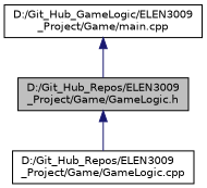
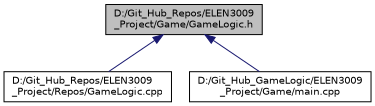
  digraph {
    node [color=black fillcolor=white fontname=Helvetica fontsize=10 shape=record style=filled]
    edge [color=midnightblue dir=back fontname=Helvetica fontsize=10 labelfontname=Helvetica labelfontsize=10 style=solid]
    n1 [fillcolor=grey75 fontcolor=black height=0.2 label="D:/Git_Hub_Repos/ELEN3009\l_Project/Game/GameLogic.h" width=0.4]
-   n2 [height=0.2 label="D:/Git_Hub_Repos/ELEN3009\l_Project/Game/GameLogic.cpp" width=0.4]
+   n2 [height=0.2 label="D:/Git_Hub_Repos/ELEN3009\l_Project/Repos/GameLogic.cpp" width=0.4]
    n3 [height=0.2 label="D:/Git_Hub_GameLogic/ELEN3009\l_Project/Game/main.cpp" width=0.4]
    n1 -> n2
-   n3 -> n1
+   n1 -> n3
  }
